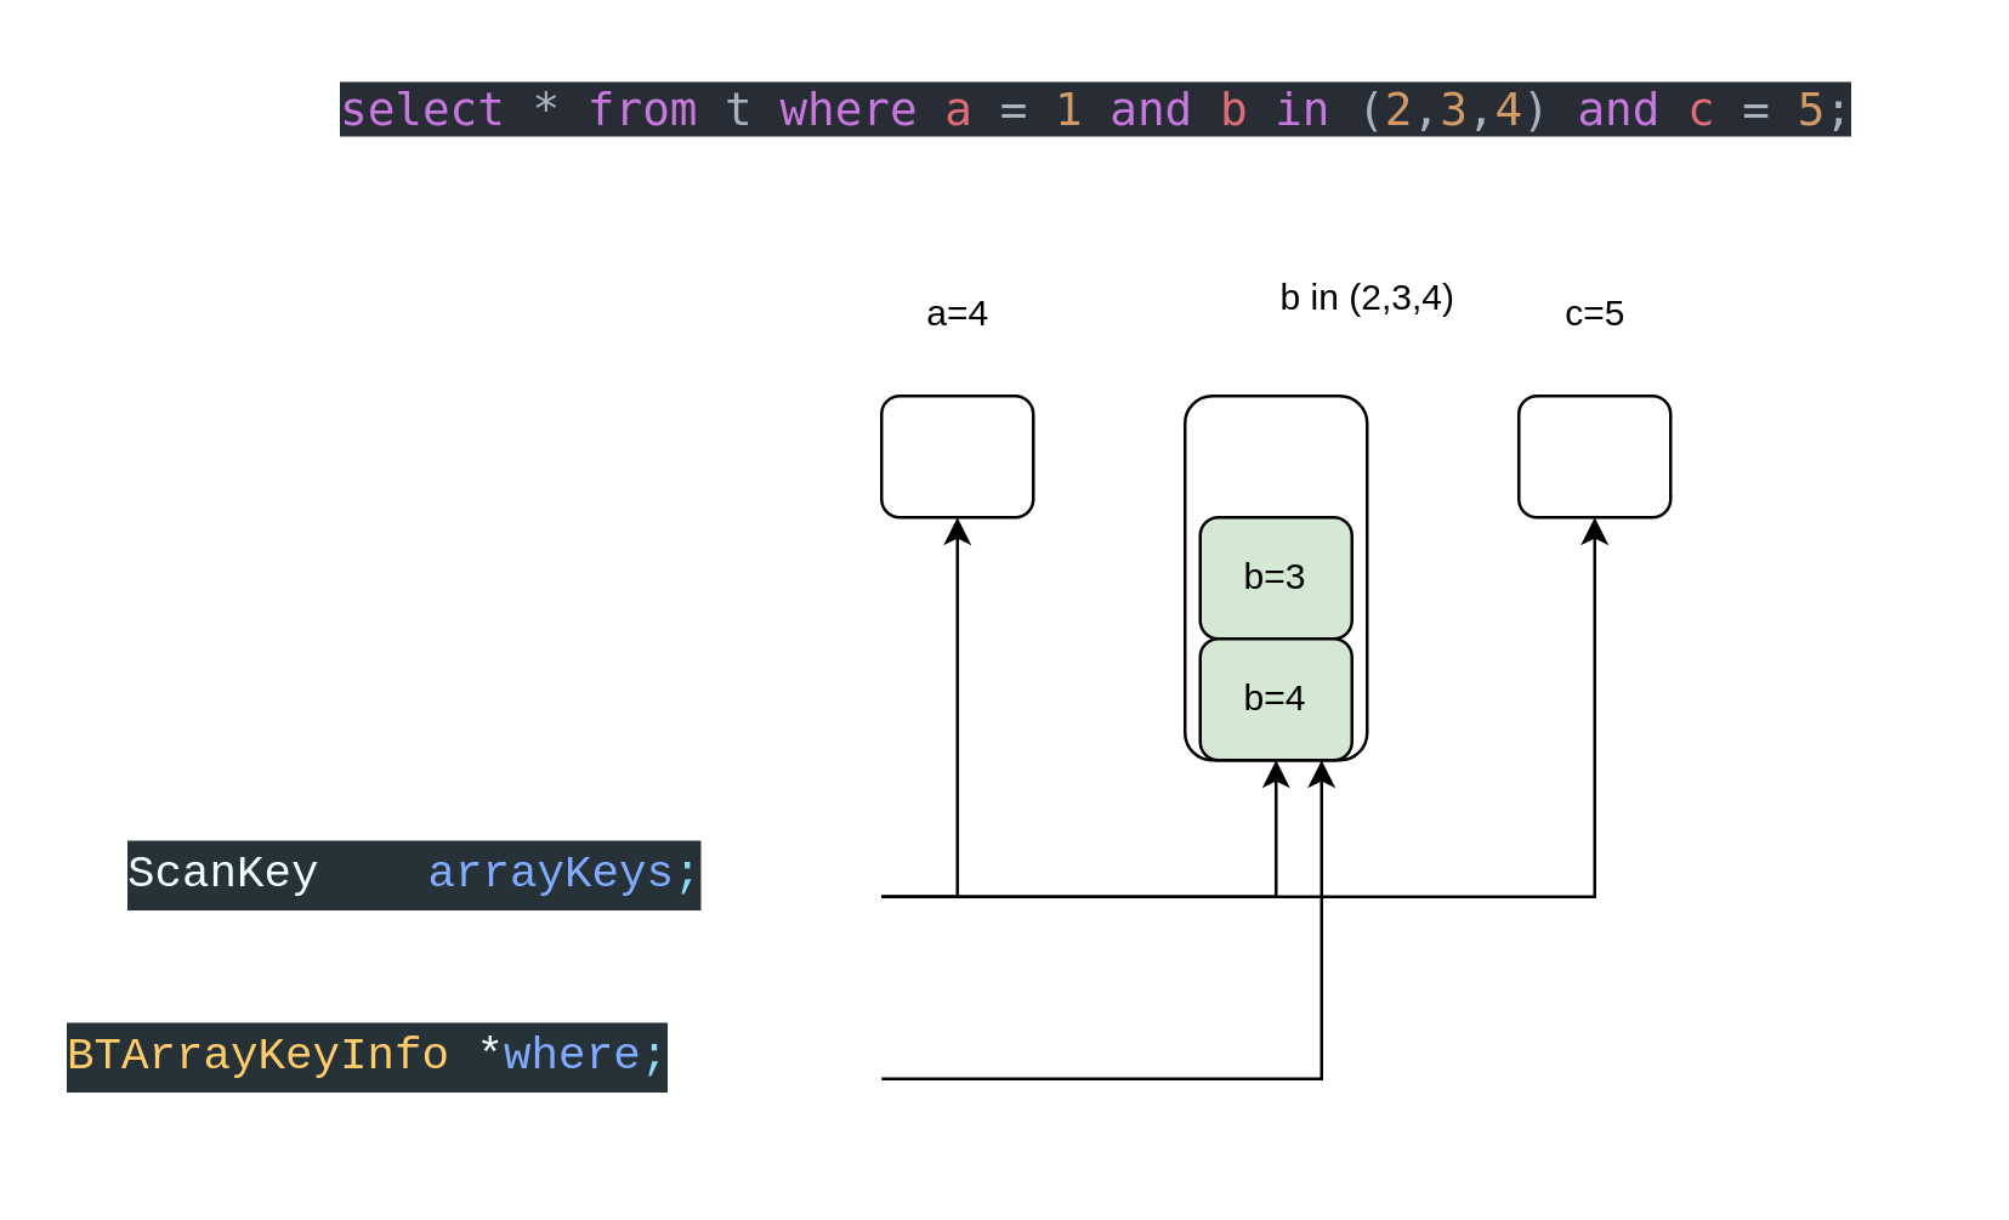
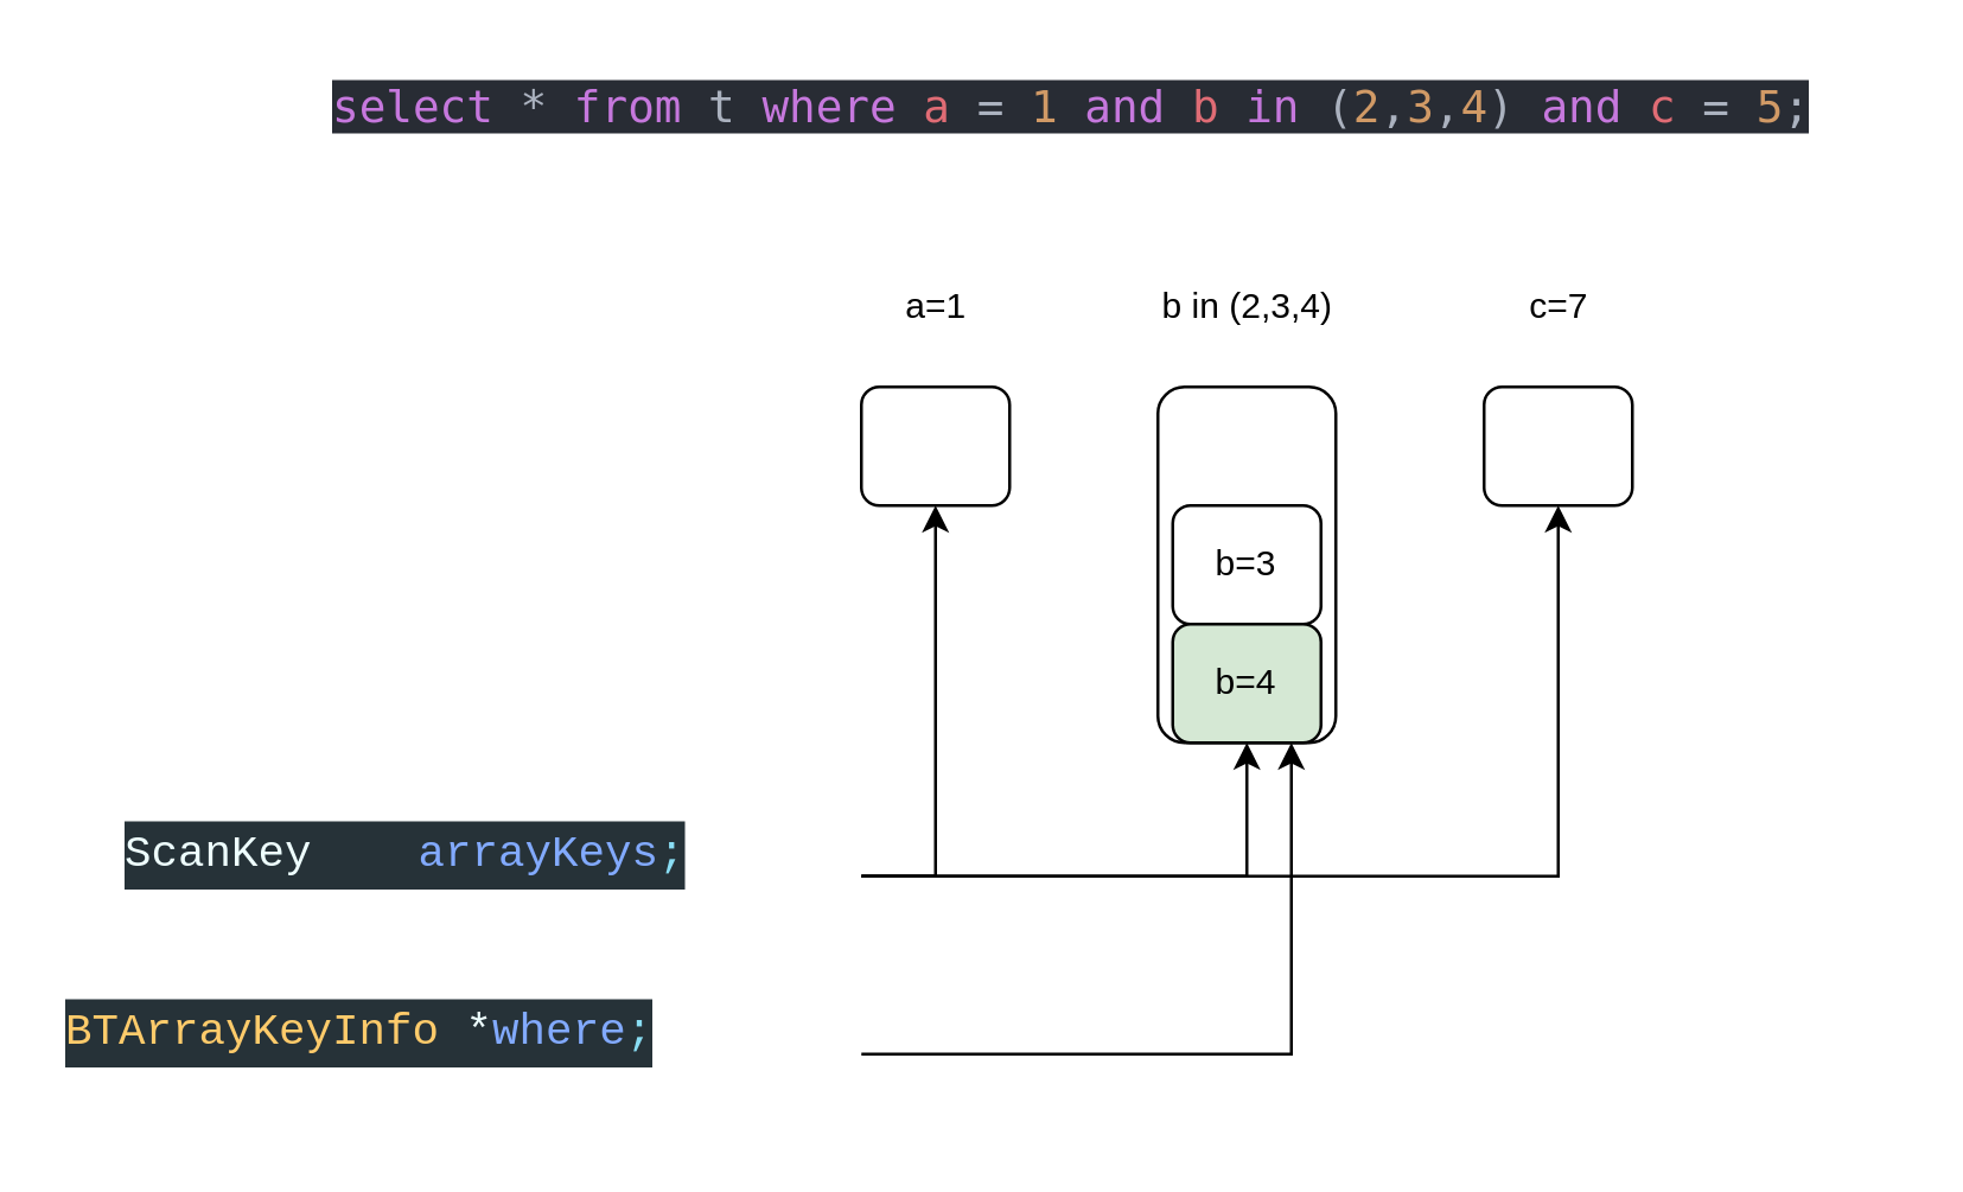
  <mxCell id="0" />
  <mxCell id="1" parent="0" />
  <mxCell id="2" value="" style="rounded=1;whiteSpace=wrap;html=1;" parent="1" vertex="1"><mxGeometry x="390" y="130" width="60" height="120" as="geometry" /></mxCell>
  <mxCell id="3" value="" style="rounded=1;whiteSpace=wrap;html=1;" parent="1" vertex="1"><mxGeometry x="290" y="130" width="50" height="40" as="geometry" /></mxCell>
  <mxCell id="4" value="" style="rounded=1;whiteSpace=wrap;html=1;" parent="1" vertex="1"><mxGeometry x="500" y="130" width="50" height="40" as="geometry" /></mxCell>
  <mxCell id="5" value="&lt;div style=&quot;background-color:#282c34;color:#abb2bf;font-family:'JetBrains Mono',monospace;font-size:11.3pt;white-space:pre;&quot;&gt;&lt;span style=&quot;color:#c678dd;&quot;&gt;select &lt;/span&gt;* &lt;span style=&quot;color:#c678dd;&quot;&gt;from &lt;/span&gt;t &lt;span style=&quot;color:#c678dd;&quot;&gt;where &lt;/span&gt;&lt;span style=&quot;color:#e06c75;&quot;&gt;a &lt;/span&gt;= &lt;span style=&quot;color:#d19a66;&quot;&gt;1 &lt;/span&gt;&lt;span style=&quot;color:#c678dd;&quot;&gt;and &lt;/span&gt;&lt;span style=&quot;color:#e06c75;&quot;&gt;b &lt;/span&gt;&lt;span style=&quot;color:#c678dd;&quot;&gt;in &lt;/span&gt;(&lt;span style=&quot;color:#d19a66;&quot;&gt;2&lt;/span&gt;,&lt;span style=&quot;color:#d19a66;&quot;&gt;3&lt;/span&gt;,&lt;span style=&quot;color:#d19a66;&quot;&gt;4&lt;/span&gt;) &lt;span style=&quot;color:#c678dd;&quot;&gt;and &lt;/span&gt;&lt;span style=&quot;color:#e06c75;&quot;&gt;c &lt;/span&gt;= &lt;span style=&quot;color:#d19a66;&quot;&gt;5&lt;/span&gt;;&lt;/div&gt;" style="text;whiteSpace=wrap;html=1;" vertex="1" parent="1"><mxGeometry x="110" y="20" width="530" height="40" as="geometry" /></mxCell>
- <mxCell id="6" value="a=4" style="text;html=1;align=center;verticalAlign=middle;resizable=0;points=[];autosize=1;strokeColor=none;fillColor=none;" vertex="1" parent="1"><mxGeometry x="295" y="88" width="40" height="30" as="geometry" /></mxCell>
- <mxCell id="7" value="b in (2,3,4)" style="text;html=1;align=center;verticalAlign=middle;resizable=0;points=[];autosize=1;strokeColor=none;fillColor=none;" vertex="1" parent="1"><mxGeometry x="410" y="83" width="80" height="30" as="geometry" /></mxCell>
- <mxCell id="8" value="c=5" style="text;html=1;align=center;verticalAlign=middle;resizable=0;points=[];autosize=1;strokeColor=none;fillColor=none;" vertex="1" parent="1"><mxGeometry x="505" y="88" width="40" height="30" as="geometry" /></mxCell>
+ <mxCell id="6" value="a=1" style="text;html=1;align=center;verticalAlign=middle;resizable=0;points=[];autosize=1;strokeColor=none;fillColor=none;" vertex="1" parent="1"><mxGeometry x="295" y="88" width="40" height="30" as="geometry" /></mxCell>
+ <mxCell id="7" value="b in (2,3,4)" style="text;html=1;align=center;verticalAlign=middle;resizable=0;points=[];autosize=1;strokeColor=none;fillColor=none;" vertex="1" parent="1"><mxGeometry x="380" y="88" width="80" height="30" as="geometry" /></mxCell>
+ <mxCell id="8" value="c=7" style="text;html=1;align=center;verticalAlign=middle;resizable=0;points=[];autosize=1;strokeColor=none;fillColor=none;" vertex="1" parent="1"><mxGeometry x="505" y="88" width="40" height="30" as="geometry" /></mxCell>
  <mxCell id="9" style="edgeStyle=orthogonalEdgeStyle;rounded=0;orthogonalLoop=1;jettySize=auto;html=1;exitX=1;exitY=0.5;exitDx=0;exitDy=0;entryX=0.75;entryY=1;entryDx=0;entryDy=0;" edge="1" parent="1" source="10" target="2"><mxGeometry relative="1" as="geometry" /></mxCell>
  <mxCell id="10" value="&lt;div style=&quot;color: #d4d4d4;background-color: #263238;font-family: 'JetBrains Mono', Menlo, Monaco, 'Courier New', monospace;font-weight: normal;font-size: 15px;line-height: 23px;white-space: pre;&quot;&gt;&lt;div&gt;&lt;span style=&quot;color: #ffcb6b;&quot;&gt;BTArrayKeyInfo&lt;/span&gt;&lt;span style=&quot;color: #eeffff;&quot;&gt; *&lt;/span&gt;&lt;span style=&quot;color: #82aaff;&quot;&gt;where&lt;/span&gt;&lt;span style=&quot;color: #89ddf3;&quot;&gt;;&lt;/span&gt;&lt;/div&gt;&lt;/div&gt;" style="text;whiteSpace=wrap;html=1;" vertex="1" parent="1"><mxGeometry x="20" y="330" width="270" height="50" as="geometry" /></mxCell>
  <mxCell id="11" style="edgeStyle=orthogonalEdgeStyle;rounded=0;orthogonalLoop=1;jettySize=auto;html=1;exitX=1;exitY=0.5;exitDx=0;exitDy=0;entryX=0.5;entryY=1;entryDx=0;entryDy=0;" edge="1" parent="1" source="14" target="3"><mxGeometry relative="1" as="geometry" /></mxCell>
  <mxCell id="12" style="edgeStyle=orthogonalEdgeStyle;rounded=0;orthogonalLoop=1;jettySize=auto;html=1;exitX=1;exitY=0.5;exitDx=0;exitDy=0;entryX=0.5;entryY=1;entryDx=0;entryDy=0;" edge="1" parent="1" source="14" target="2"><mxGeometry relative="1" as="geometry" /></mxCell>
  <mxCell id="13" style="edgeStyle=orthogonalEdgeStyle;rounded=0;orthogonalLoop=1;jettySize=auto;html=1;exitX=1;exitY=0.5;exitDx=0;exitDy=0;entryX=0.5;entryY=1;entryDx=0;entryDy=0;" edge="1" parent="1" source="14" target="4"><mxGeometry relative="1" as="geometry" /></mxCell>
  <mxCell id="14" value="&lt;div style=&quot;color: #d4d4d4;background-color: #263238;font-family: 'JetBrains Mono', Menlo, Monaco, 'Courier New', monospace;font-weight: normal;font-size: 15px;line-height: 23px;white-space: pre;&quot;&gt;&lt;div&gt;&lt;span style=&quot;color: #eeffff;&quot;&gt;ScanKey    &lt;/span&gt;&lt;span style=&quot;color: #82aaff;&quot;&gt;arrayKeys&lt;/span&gt;&lt;span style=&quot;color: #89ddf3;&quot;&gt;;&lt;/span&gt;&lt;/div&gt;&lt;/div&gt;" style="text;whiteSpace=wrap;html=1;" vertex="1" parent="1"><mxGeometry x="40" y="270" width="250" height="50" as="geometry" /></mxCell>
- <mxCell id="15" value="b=3" style="rounded=1;whiteSpace=wrap;html=1;fillColor=#d5e8d4;" vertex="1" parent="1"><mxGeometry x="395" y="170" width="50" height="40" as="geometry" /></mxCell>
+ <mxCell id="15" value="b=3" style="rounded=1;whiteSpace=wrap;html=1;" vertex="1" parent="1"><mxGeometry x="395" y="170" width="50" height="40" as="geometry" /></mxCell>
  <mxCell id="16" value="b=4" style="rounded=1;whiteSpace=wrap;html=1;fillColor=#d5e8d4;" vertex="1" parent="1"><mxGeometry x="395" y="210" width="50" height="40" as="geometry" /></mxCell>
